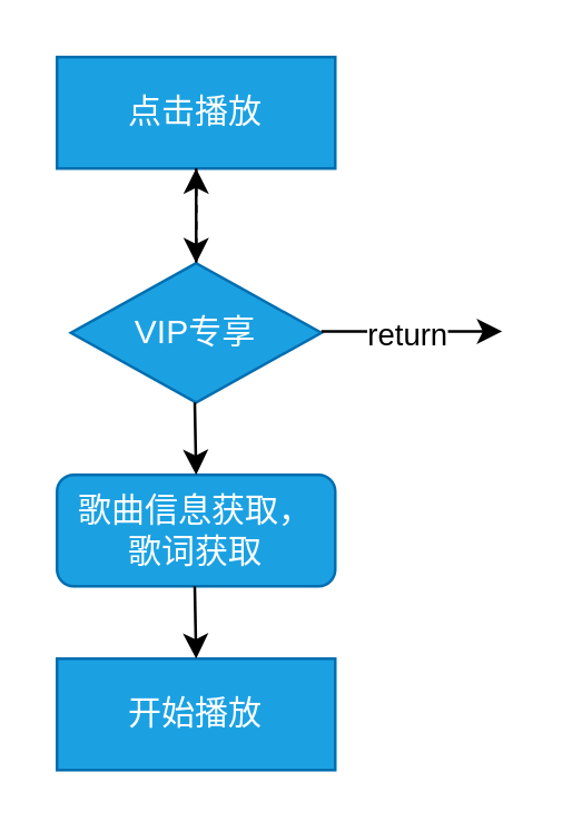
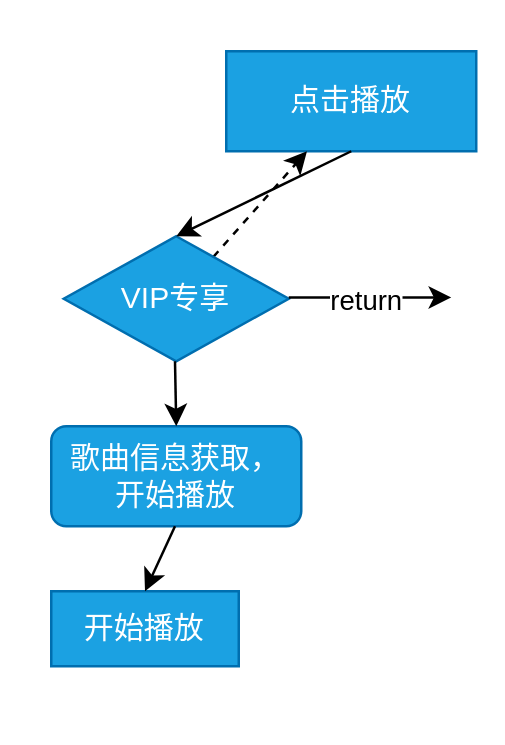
  <mxCell id="0" />
  <mxCell id="1" parent="0" />
- <mxCell id="2" value="点击播放" style="rounded=0;whiteSpace=wrap;html=1;fillColor=#1ba1e2;fontColor=#ffffff;strokeColor=#006EAF;" vertex="1" parent="1"><mxGeometry x="20" y="20" width="100" height="40" as="geometry" /></mxCell>
+ <mxCell id="2" value="点击播放" style="rounded=0;whiteSpace=wrap;html=1;fillColor=#1ba1e2;fontColor=#ffffff;strokeColor=#006EAF;" vertex="1" parent="1"><mxGeometry x="90" y="20" width="100" height="40" as="geometry" /></mxCell>
  <mxCell id="3" value="" style="edgeStyle=none;html=1;dashed=1;" edge="1" parent="1" source="4" target="2"><mxGeometry relative="1" as="geometry" /></mxCell>
  <mxCell id="4" value="VIP专享" style="rhombus;whiteSpace=wrap;html=1;fontColor=#ffffff;fillColor=#1ba1e2;strokeColor=#006EAF;" vertex="1" parent="1"><mxGeometry x="25" y="94" width="90" height="50" as="geometry" /></mxCell>
  <mxCell id="5" value="" style="endArrow=classic;html=1;fontColor=#000000;exitX=0.5;exitY=1;exitDx=0;exitDy=0;entryX=0.5;entryY=0;entryDx=0;entryDy=0;labelBackgroundColor=#000000;strokeColor=#000000;" edge="1" parent="1" source="2"><mxGeometry width="50" height="50" relative="1" as="geometry"><mxPoint x="70" y="70" as="sourcePoint" /><mxPoint x="70" y="94" as="targetPoint" /></mxGeometry></mxCell>
  <mxCell id="6" value="" style="endArrow=classic;html=1;exitX=1;exitY=0.5;exitDx=0;exitDy=0;strokeColor=#000000;rounded=0;" edge="1" parent="1"><mxGeometry width="50" height="50" relative="1" as="geometry"><mxPoint x="115" y="118.5" as="sourcePoint" /><mxPoint x="180" y="119" as="targetPoint" /><Array as="points"><mxPoint x="180" y="118.5" /></Array></mxGeometry></mxCell>
  <mxCell id="7" value="return" style="edgeLabel;html=1;align=center;verticalAlign=middle;resizable=0;points=[];labelBackgroundColor=#FFFFFF;fontColor=#000000;" vertex="1" connectable="0" parent="6"><mxGeometry x="0.732" relative="1" as="geometry"><mxPoint x="-27" y="1" as="offset" /></mxGeometry></mxCell>
- <mxCell id="8" value="歌曲信息获取，&lt;br&gt;歌词获取" style="rounded=1;whiteSpace=wrap;html=1;fontColor=#FFFFFF;fillColor=#1ba1e2;strokeColor=#006EAF;" vertex="1" parent="1"><mxGeometry x="20" y="170" width="100" height="40" as="geometry" /></mxCell>
+ <mxCell id="8" value="歌曲信息获取，&lt;br&gt;开始播放" style="rounded=1;whiteSpace=wrap;html=1;fontColor=#FFFFFF;fillColor=#1ba1e2;strokeColor=#006EAF;" vertex="1" parent="1"><mxGeometry x="20" y="170" width="100" height="40" as="geometry" /></mxCell>
  <mxCell id="9" value="" style="endArrow=classic;html=1;fontColor=#000000;exitX=0.5;exitY=1;exitDx=0;exitDy=0;labelBackgroundColor=#000000;strokeColor=#000000;entryX=0.5;entryY=0;entryDx=0;entryDy=0;" edge="1" parent="1" target="8"><mxGeometry width="50" height="50" relative="1" as="geometry"><mxPoint x="69.5" y="144" as="sourcePoint" /><mxPoint x="70" y="170" as="targetPoint" /></mxGeometry></mxCell>
- <mxCell id="10" value="开始播放" style="rounded=0;whiteSpace=wrap;html=1;fontColor=#FFFFFF;fillColor=#1ba1e2;strokeColor=#006EAF;" vertex="1" parent="1"><mxGeometry x="20" y="236" width="100" height="40" as="geometry" /></mxCell>
+ <mxCell id="10" value="开始播放" style="rounded=0;whiteSpace=wrap;html=1;fontColor=#FFFFFF;fillColor=#1ba1e2;strokeColor=#006EAF;" vertex="1" parent="1"><mxGeometry x="20" y="236" width="75" height="30" as="geometry" /></mxCell>
  <mxCell id="11" value="" style="endArrow=classic;html=1;fontColor=#000000;exitX=0.5;exitY=1;exitDx=0;exitDy=0;labelBackgroundColor=#000000;strokeColor=#000000;entryX=0.5;entryY=0;entryDx=0;entryDy=0;" edge="1" parent="1" target="10"><mxGeometry width="50" height="50" relative="1" as="geometry"><mxPoint x="69.5" y="210" as="sourcePoint" /><mxPoint x="70" y="236" as="targetPoint" /></mxGeometry></mxCell>
